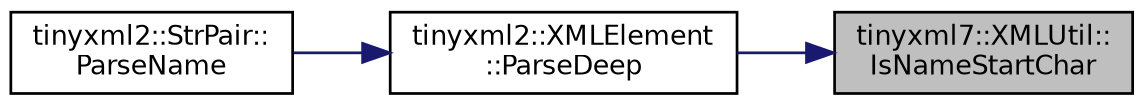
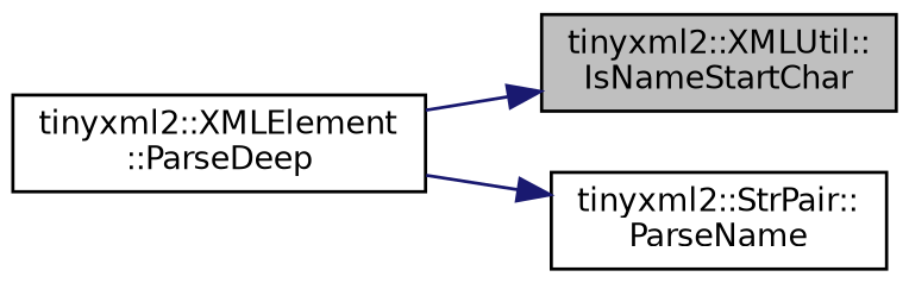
  digraph {
    rankdir=RL
    node [color=black fillcolor=white fontname=Helvetica fontsize=10 shape=record style=filled]
    edge [color=midnightblue dir=back fontname=Helvetica fontsize=10 labelfontname=Helvetica labelfontsize=10 style=solid]
-   n1 [fillcolor=grey75 fontcolor=black height=0.2 label="tinyxml7::XMLUtil::\lIsNameStartChar" width=0.4]
+   n1 [fillcolor=grey75 fontcolor=black height=0.2 label="tinyxml2::XMLUtil::\lIsNameStartChar" width=0.4]
    n2 [height=0.2 label="tinyxml2::XMLElement\l::ParseDeep" width=0.4]
    n3 [height=0.2 label="tinyxml2::StrPair::\lParseName" width=0.4]
    n1 -> n2
-   n2 -> n3
+   n3 -> n2
  }
